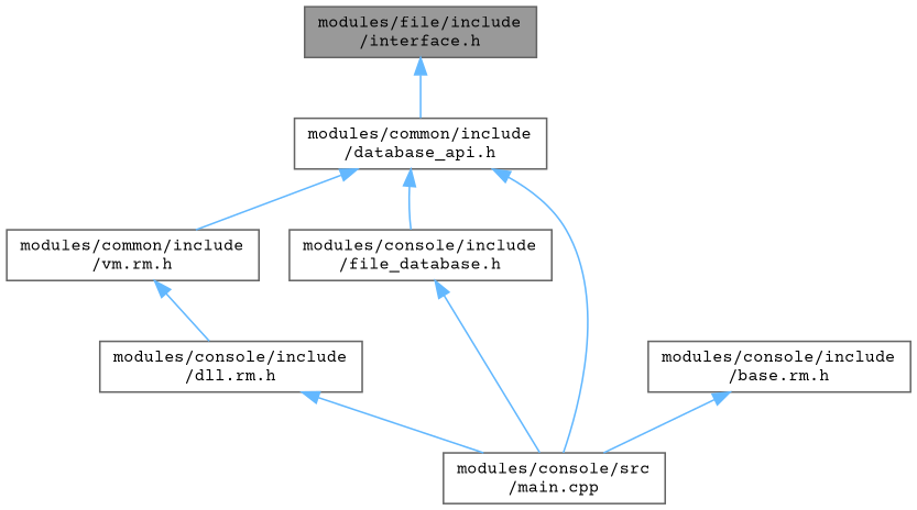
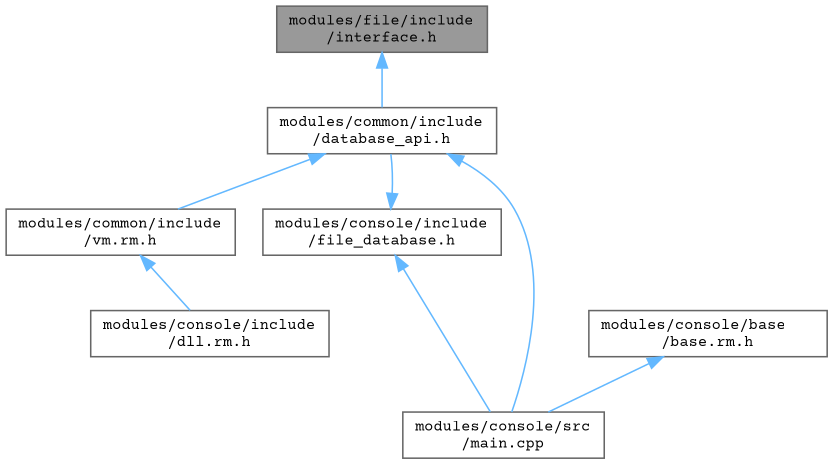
  digraph {
    fontname="Courier Prime"
    node [color=grey40 fillcolor=white fontname="Courier Prime" fontsize=10 shape=box style=filled]
    edge [color=steelblue1 dir=back fontname="Courier Prime" fontsize=10 labelfontname=Helvetica labelfontsize=10 style=solid]
    n1 [color=gray40 fillcolor=grey60 fontcolor=black height=0.2 label="modules/file/include\l/interface.h" width=0.4]
    n2 [height=0.2 label="modules/common/include\l/database_api.h" width=0.4]
    n3 [height=0.2 label="modules/common/include\l/vm.rm.h" width=0.4]
    n4 [height=0.2 label="modules/console/include\l/file_database.h" width=0.4]
    n5 [height=0.2 label="modules/console/src\l/main.cpp" width=0.4]
    n6 [height=0.2 label="modules/console/include\l/dll.rm.h" width=0.4]
-   n7 [height=0.2 label="modules/console/include\l/base.rm.h" width=0.4]
+   n7 [height=0.2 label="modules/console/base\l/base.rm.h" width=0.4]
    n1 -> n2
    n2 -> n3
-   n2 -> n4
+   n4 -> n2
    n2 -> n5
    n3 -> n6
    n4 -> n5
-   n6 -> n5
    n7 -> n5
  }
